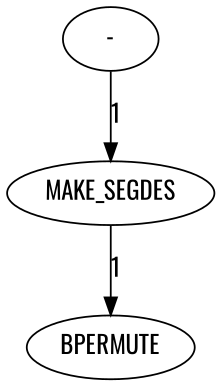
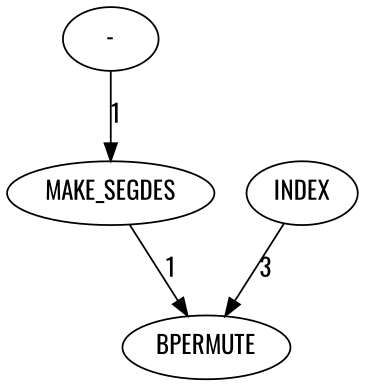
  digraph {
    fontname=Oswald
    node [fontname=Oswald]
    edge [cost=1 fontname=Oswald]
    n1 [cost=2150 label="-"]
    n2 [cost=86 label=MAKE_SEGDES]
    n3 [cost=2107 label=BPERMUTE]
+   n4 [cost=172 label=INDEX]
    n1 -> n2 [label=1]
    n2 -> n3 [label=1]
+   n4 -> n3 [cost=3 label=3]
  }
